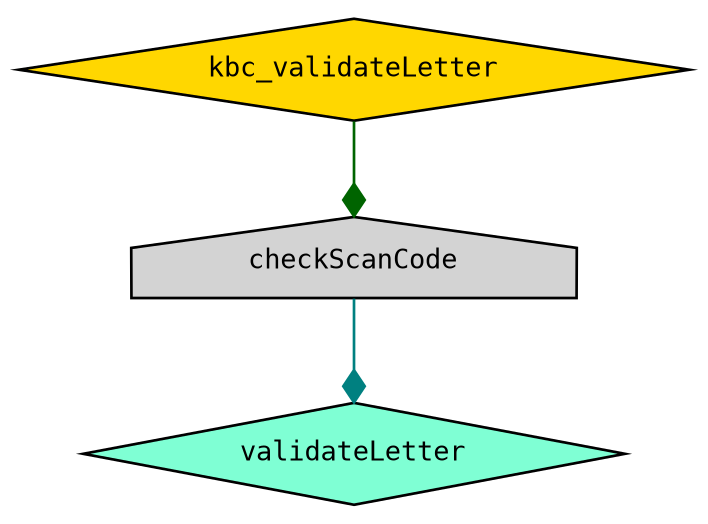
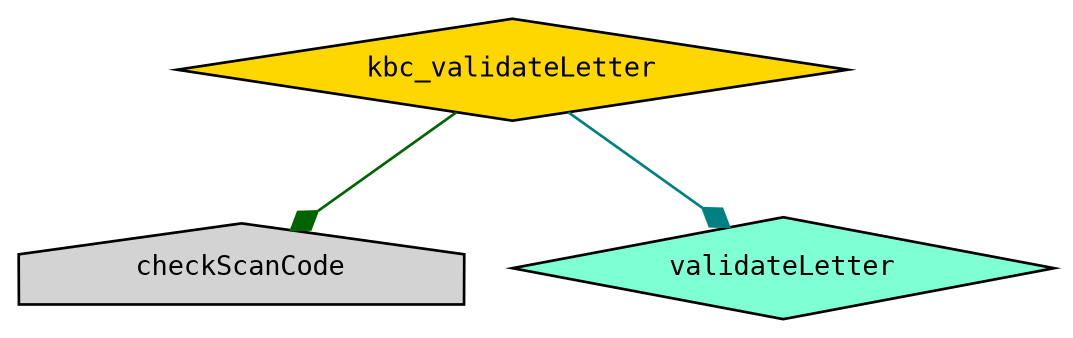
  digraph {
    fontname="DejaVu Sans Mono"
    rankdir=TB
    node [color=black fontname="DejaVu Sans Mono" fontsize=10 shape=diamond style=filled]
    edge [arrowhead=diamond fontname="DejaVu Sans Mono" fontsize=10 labelfontname=Helvetica labelfontsize=10 style=solid]
    n1 [fillcolor=gold fontcolor=black height=0.2 label=kbc_validateLetter width=0.4]
    n2 [fillcolor=lightgrey height=0.2 label=checkScanCode shape=house width=0.4]
    n3 [fillcolor=aquamarine height=0.2 label=validateLetter width=0.4]
    n1 -> n2 [color=darkgreen]
-   n2 -> n3 [color=teal]
+   n1 -> n3 [color=teal]
  }
